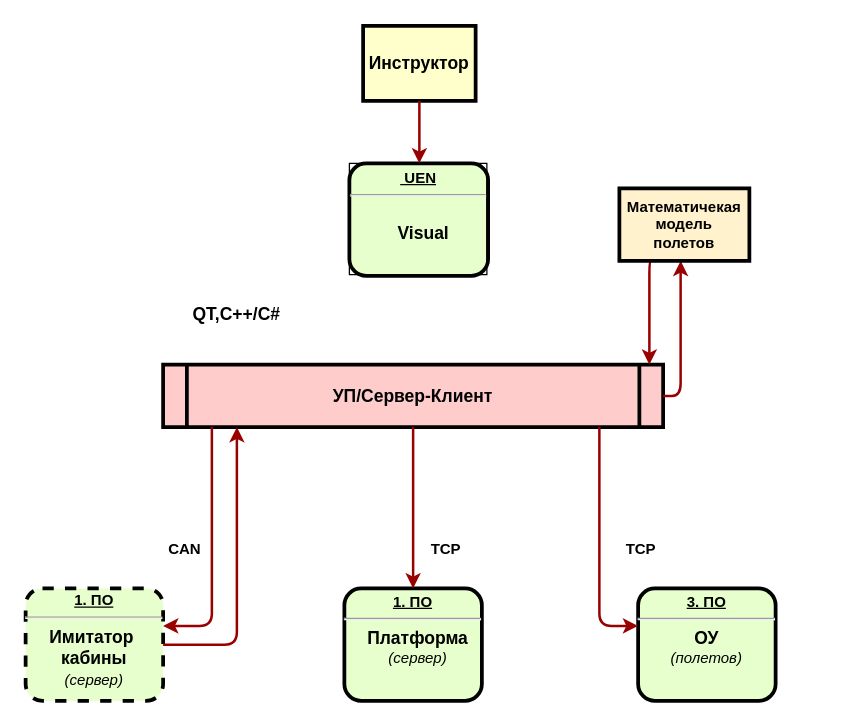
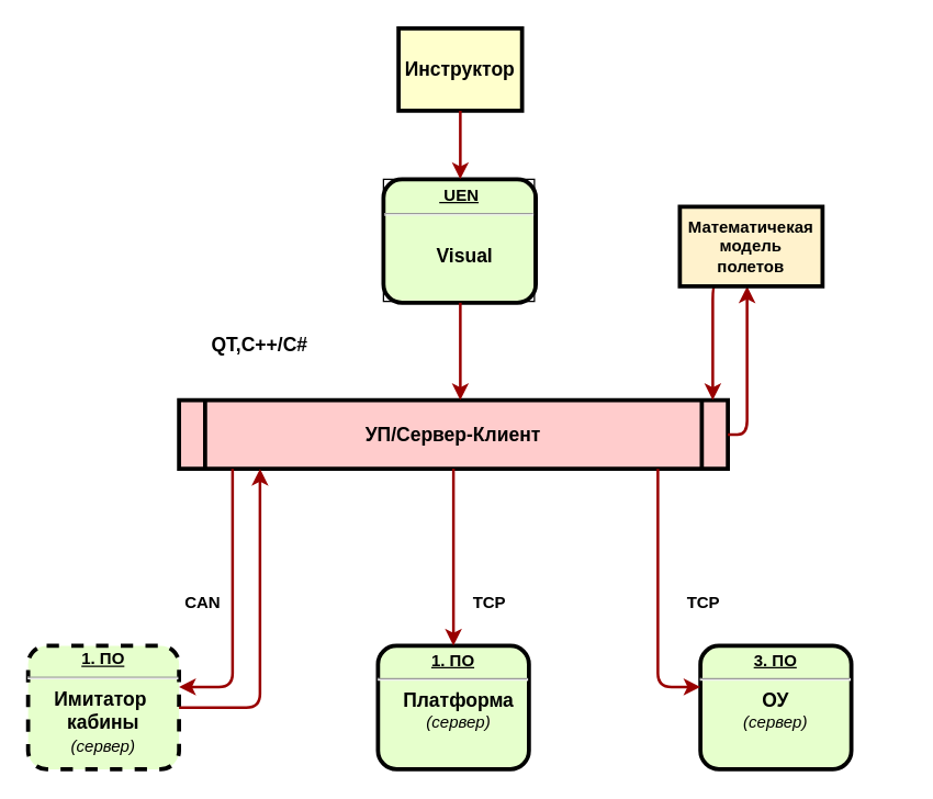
  <mxCell id="0" />
  <mxCell id="1" parent="0" />
  <mxCell id="2" value="&lt;p style=&quot;margin: 0px; margin-top: 4px; text-align: center; text-decoration: underline;&quot;&gt;&lt;strong&gt;&amp;nbsp;UEN&lt;/strong&gt;&lt;/p&gt;&lt;hr&gt;&lt;p style=&quot;margin: 0px; margin-left: 8px;&quot;&gt;&lt;br&gt;&lt;/p&gt;&lt;p style=&quot;margin: 0px; margin-left: 8px;&quot;&gt;&lt;span style=&quot;font-size: 14px;&quot;&gt;Visual&lt;/span&gt;&lt;br&gt;&lt;/p&gt;" style="verticalAlign=middle;align=center;overflow=fill;fontSize=12;fontFamily=Helvetica;html=1;rounded=1;fontStyle=1;strokeWidth=3;fillColor=#E6FFCC;spacingLeft=0;labelBorderColor=default;" parent="1" vertex="1"><mxGeometry x="279" y="130" width="111" height="90" as="geometry" /></mxCell>
  <mxCell id="3" value="Инструктор" style="whiteSpace=wrap;align=center;verticalAlign=middle;fontStyle=1;strokeWidth=3;fillColor=#FFFFCC;fontSize=14;" parent="1" vertex="1"><mxGeometry x="290" y="20" width="90" height="60" as="geometry" /></mxCell>
  <mxCell id="4" value="УП/Сервер-Клиент" style="shape=process;whiteSpace=wrap;align=center;verticalAlign=middle;size=0.048;fontStyle=1;strokeWidth=3;fillColor=#FFCCCC;fontSize=14;" parent="1" vertex="1"><mxGeometry x="130" y="291" width="400" height="50" as="geometry" /></mxCell>
- <mxCell id="5" value="&lt;p style=&quot;margin: 0px; margin-top: 4px; text-align: center; text-decoration: underline;&quot;&gt;&lt;strong&gt;3. ПО&lt;br&gt;&lt;/strong&gt;&lt;/p&gt;&lt;hr&gt;&lt;p style=&quot;margin: 0px; margin-left: 8px;&quot;&gt;&lt;/p&gt;&lt;div style=&quot;&quot;&gt;&lt;span style=&quot;background-color: initial; font-size: 14px;&quot;&gt;ОУ&lt;/span&gt;&lt;/div&gt;&lt;i style=&quot;background-color: initial; font-weight: normal;&quot;&gt;&lt;div style=&quot;&quot;&gt;&lt;i style=&quot;background-color: initial;&quot;&gt;(полетов)&lt;/i&gt;&lt;/div&gt;&lt;/i&gt;&lt;p&gt;&lt;/p&gt;" style="verticalAlign=middle;align=center;overflow=fill;fontSize=12;fontFamily=Helvetica;html=1;rounded=1;fontStyle=1;strokeWidth=3;fillColor=#E6FFCC" parent="1" vertex="1"><mxGeometry x="510" y="470" width="110" height="90" as="geometry" /></mxCell>
+ <mxCell id="5" value="&lt;p style=&quot;margin: 0px; margin-top: 4px; text-align: center; text-decoration: underline;&quot;&gt;&lt;strong&gt;3. ПО&lt;br&gt;&lt;/strong&gt;&lt;/p&gt;&lt;hr&gt;&lt;p style=&quot;margin: 0px; margin-left: 8px;&quot;&gt;&lt;/p&gt;&lt;div style=&quot;&quot;&gt;&lt;span style=&quot;background-color: initial; font-size: 14px;&quot;&gt;ОУ&lt;/span&gt;&lt;/div&gt;&lt;i style=&quot;background-color: initial; font-weight: normal;&quot;&gt;&lt;div style=&quot;&quot;&gt;&lt;i style=&quot;background-color: initial;&quot;&gt;(сервер)&lt;/i&gt;&lt;/div&gt;&lt;/i&gt;&lt;p&gt;&lt;/p&gt;" style="verticalAlign=middle;align=center;overflow=fill;fontSize=12;fontFamily=Helvetica;html=1;rounded=1;fontStyle=1;strokeWidth=3;fillColor=#E6FFCC" parent="1" vertex="1"><mxGeometry x="510" y="470" width="110" height="90" as="geometry" /></mxCell>
  <mxCell id="6" value="&lt;p style=&quot;margin: 4px 0px 0px; text-align: center; text-decoration: underline; line-height: 1.1;&quot;&gt;&lt;strong&gt;1. ПО&lt;br&gt;&lt;/strong&gt;&lt;/p&gt;&lt;hr&gt;&lt;font style=&quot;&quot;&gt;&lt;span style=&quot;font-size: 14px;&quot;&gt;Имитатор&amp;nbsp;&lt;/span&gt;&lt;br&gt;&lt;span style=&quot;font-size: 14px; background-color: initial;&quot;&gt;кабины&lt;br&gt;&lt;/span&gt;&lt;i style=&quot;font-size: 12px; font-weight: normal; background-color: initial;&quot;&gt;(сервер)&lt;/i&gt;&lt;span style=&quot;font-size: 14px; background-color: initial;&quot;&gt;&lt;br&gt;&lt;/span&gt;&lt;/font&gt;" style="verticalAlign=middle;align=center;overflow=fill;fontSize=12;fontFamily=Helvetica;html=1;rounded=1;fontStyle=1;strokeWidth=3;fillColor=#E6FFCC;dashed=1;" parent="1" vertex="1"><mxGeometry x="20" y="470" width="110" height="90" as="geometry" /></mxCell>
  <mxCell id="7" value="" style="edgeStyle=none;noEdgeStyle=1;strokeColor=#990000;strokeWidth=2" parent="1" source="3" target="2" edge="1"><mxGeometry width="100" height="100" relative="1" as="geometry"><mxPoint x="-51" y="150" as="sourcePoint" /><mxPoint x="49" y="50" as="targetPoint" /><Array as="points"><mxPoint x="335" y="120" /></Array></mxGeometry></mxCell>
  <mxCell id="8" value="&lt;p style=&quot;margin: 0px; margin-top: 4px; text-align: center; text-decoration: underline;&quot;&gt;&lt;strong&gt;1. ПО&lt;/strong&gt;&lt;/p&gt;&lt;hr&gt;&lt;p style=&quot;margin: 0px; margin-left: 8px;&quot;&gt;&lt;span style=&quot;background-color: initial; font-size: 14px;&quot;&gt;Платформа&lt;br&gt;&lt;/span&gt;&lt;i style=&quot;background-color: initial; font-weight: normal;&quot;&gt;(сервер)&lt;/i&gt;&lt;br&gt;&lt;/p&gt;" style="verticalAlign=middle;align=center;overflow=fill;fontSize=12;fontFamily=Helvetica;html=1;rounded=1;fontStyle=1;strokeWidth=3;fillColor=#E6FFCC" parent="1" vertex="1"><mxGeometry x="275" y="470" width="110" height="90" as="geometry" /></mxCell>
+ <mxCell id="9" value="" style="edgeStyle=elbowEdgeStyle;elbow=horizontal;strokeColor=#990000;strokeWidth=2" parent="1" source="2" target="4" edge="1"><mxGeometry width="100" height="100" relative="1" as="geometry"><mxPoint x="-21" y="400" as="sourcePoint" /><mxPoint x="79" y="300" as="targetPoint" /><Array as="points"><mxPoint x="335" y="240" /><mxPoint x="209" y="260" /></Array></mxGeometry></mxCell>
  <mxCell id="10" value="" style="edgeStyle=elbowEdgeStyle;elbow=horizontal;strokeColor=#990000;strokeWidth=2;exitX=0.25;exitY=1;exitDx=0;exitDy=0;" parent="1" source="20" target="4" edge="1"><mxGeometry width="100" height="100" relative="1" as="geometry"><mxPoint x="519" y="220" as="sourcePoint" /><mxPoint x="439" y="150" as="targetPoint" /><Array as="points"><mxPoint x="519" y="270" /><mxPoint x="509" y="250" /><mxPoint x="499" y="260" /></Array></mxGeometry></mxCell>
  <mxCell id="11" value="" style="edgeStyle=elbowEdgeStyle;elbow=horizontal;strokeColor=#990000;strokeWidth=2" parent="1" source="4" target="5" edge="1"><mxGeometry width="100" height="100" relative="1" as="geometry"><mxPoint x="329" y="490" as="sourcePoint" /><mxPoint x="429" y="390" as="targetPoint" /><Array as="points"><mxPoint x="479" y="500" /><mxPoint x="469" y="500" /><mxPoint x="499" y="500" /><mxPoint x="489" y="430" /><mxPoint x="499" y="500" /><mxPoint x="489" y="380" /></Array></mxGeometry></mxCell>
  <mxCell id="12" value="" style="edgeStyle=elbowEdgeStyle;elbow=horizontal;strokeColor=#990000;strokeWidth=2" parent="1" source="4" target="8" edge="1"><mxGeometry width="100" height="100" relative="1" as="geometry"><mxPoint x="-21" y="400" as="sourcePoint" /><mxPoint x="79" y="300" as="targetPoint" /><Array as="points"><mxPoint x="330" y="430" /><mxPoint x="319" y="430" /><mxPoint x="319" y="360" /><mxPoint x="309" y="420" /><mxPoint x="319" y="370" /></Array></mxGeometry></mxCell>
  <mxCell id="13" value="CAN" style="text;spacingTop=-5;align=center;fontStyle=1" parent="1" vertex="1"><mxGeometry x="130" y="430" width="35" height="20" as="geometry" /></mxCell>
  <mxCell id="14" value="" style="edgeStyle=elbowEdgeStyle;elbow=horizontal;strokeColor=#990000;strokeWidth=2" parent="1" source="4" target="6" edge="1"><mxGeometry width="100" height="100" relative="1" as="geometry"><mxPoint x="-41" y="400" as="sourcePoint" /><mxPoint x="59" y="300" as="targetPoint" /><Array as="points"><mxPoint x="169" y="500" /><mxPoint x="129" y="500" /><mxPoint x="169" y="410" /><mxPoint x="159" y="530" /><mxPoint x="149" y="510" /><mxPoint x="159" y="470" /><mxPoint x="169" y="390" /><mxPoint x="179" y="370" /></Array></mxGeometry></mxCell>
  <mxCell id="15" value="" style="edgeStyle=elbowEdgeStyle;elbow=horizontal;strokeColor=#990000;strokeWidth=2" parent="1" source="6" target="4" edge="1"><mxGeometry width="100" height="100" relative="1" as="geometry"><mxPoint x="-31" y="410" as="sourcePoint" /><mxPoint x="69" y="310" as="targetPoint" /><Array as="points"><mxPoint x="189" y="440" /><mxPoint x="179" y="510" /><mxPoint x="199" y="500" /><mxPoint x="139" y="370" /><mxPoint x="129" y="490" /><mxPoint x="139" y="480" /><mxPoint x="149" y="390" /><mxPoint x="159" y="370" /></Array></mxGeometry></mxCell>
  <mxCell id="16" value="QT,C++/C#" style="text;spacingTop=7;align=center;labelBackgroundColor=none;labelBorderColor=none;fontStyle=1;spacing=1;perimeterSpacing=0;strokeWidth=1;fontSize=14;" parent="1" vertex="1"><mxGeometry x="149" y="230" width="80" height="40" as="geometry" /></mxCell>
  <mxCell id="17" value="TCP" style="text;spacingTop=-5;align=center;fontStyle=1" vertex="1" parent="1"><mxGeometry x="339" y="430" width="35" height="20" as="geometry" /></mxCell>
  <mxCell id="18" value="TCP" style="text;spacingTop=-5;align=center;fontStyle=1" vertex="1" parent="1"><mxGeometry x="495" y="430" width="35" height="20" as="geometry" /></mxCell>
  <mxCell id="19" value="" style="edgeStyle=elbowEdgeStyle;elbow=horizontal;strokeColor=#990000;strokeWidth=2;exitX=1;exitY=0.5;exitDx=0;exitDy=0;" edge="1" parent="1" source="4" target="20"><mxGeometry width="100" height="100" relative="1" as="geometry"><mxPoint x="589" y="381" as="sourcePoint" /><mxPoint x="544" y="231" as="targetPoint" /><Array as="points"><mxPoint x="544" y="280" /><mxPoint x="549" y="290" /><mxPoint x="559" y="280" /><mxPoint x="579" y="310" /><mxPoint x="638" y="376" /><mxPoint x="658" y="366" /><mxPoint x="598" y="236" /><mxPoint x="588" y="356" /><mxPoint x="598" y="346" /><mxPoint x="608" y="256" /><mxPoint x="618" y="236" /></Array></mxGeometry></mxCell>
  <mxCell id="20" value="Математичекая&#10;модель&#10;полетов" style="whiteSpace=wrap;align=center;verticalAlign=middle;fontStyle=1;strokeWidth=3;fillColor=#fff2cc;strokeColor=#000000;labelBackgroundColor=none;labelBorderColor=none;" vertex="1" parent="1"><mxGeometry x="495" y="150" width="104" height="58" as="geometry" /></mxCell>
  <mxCell id="21" style="edgeStyle=orthogonalEdgeStyle;rounded=0;orthogonalLoop=1;jettySize=auto;html=1;exitX=0.5;exitY=1;exitDx=0;exitDy=0;fontSize=14;" edge="1" parent="1" source="20" target="20"><mxGeometry relative="1" as="geometry" /></mxCell>
